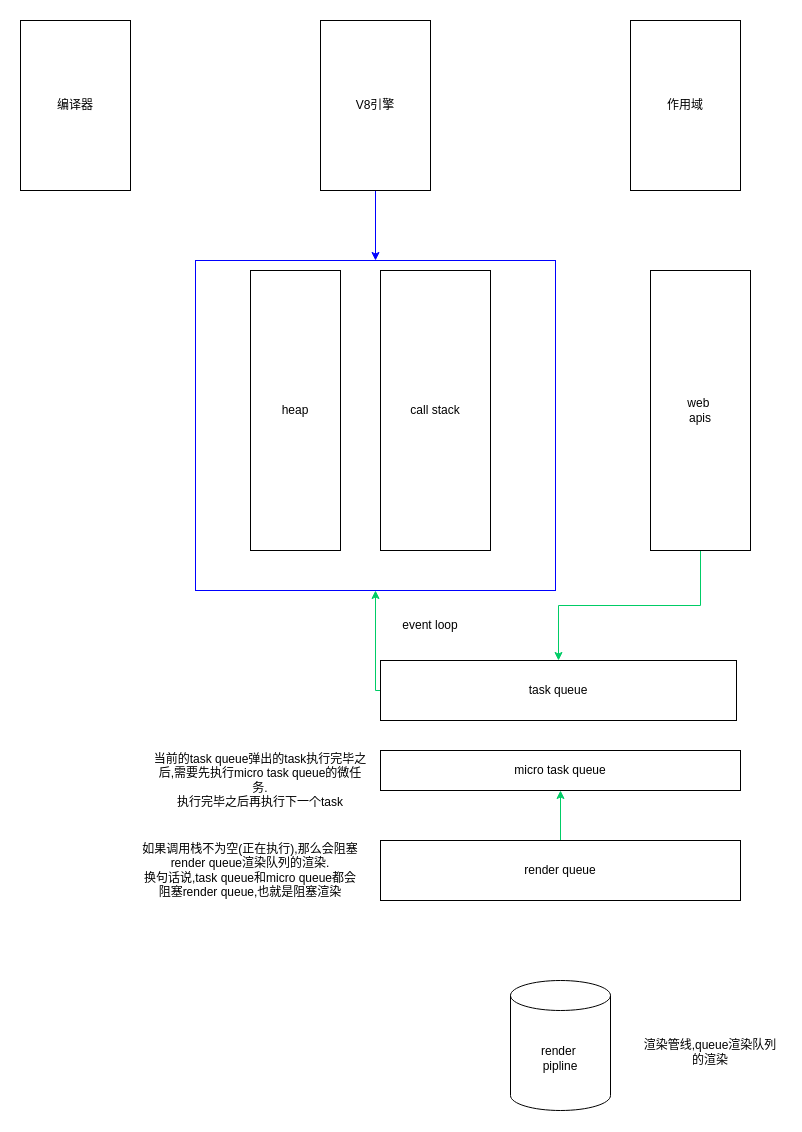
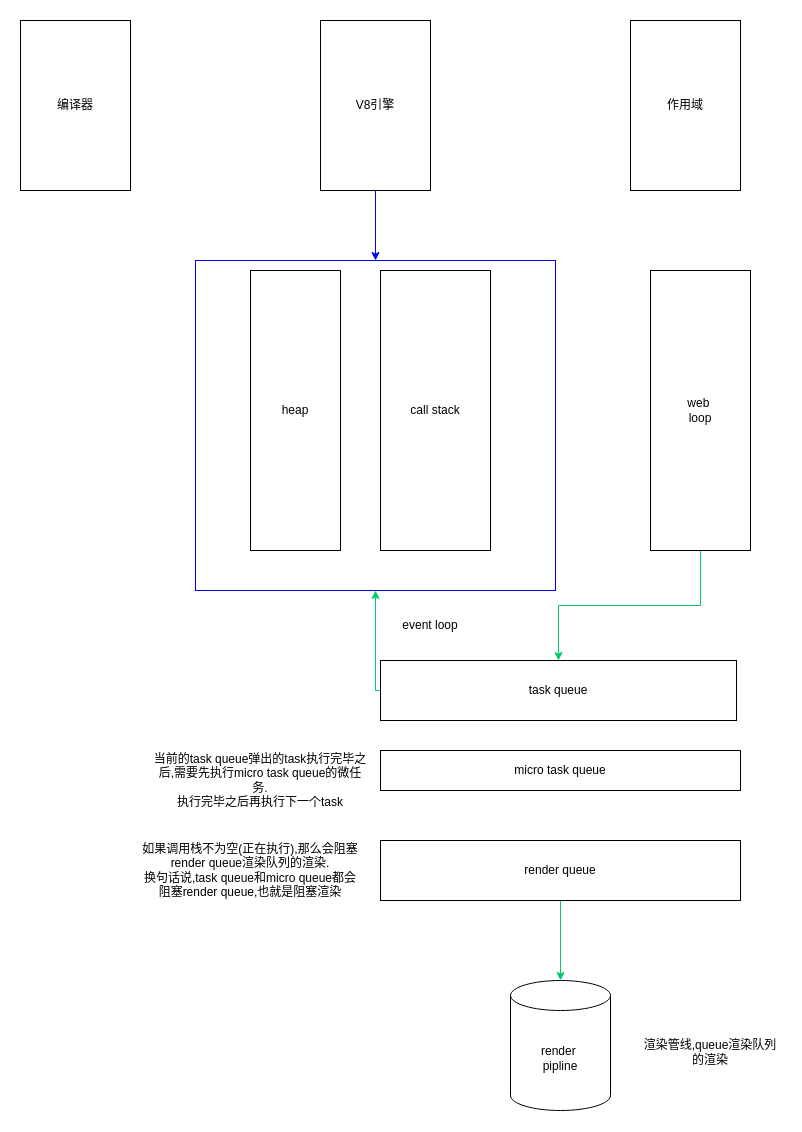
  <mxCell id="0" />
  <mxCell id="1" parent="0" />
  <mxCell id="2" value="编译器" style="rounded=0;whiteSpace=wrap;html=1;" vertex="1" parent="1"><mxGeometry x="20" y="20" width="110" height="170" as="geometry" /></mxCell>
  <mxCell id="3" style="edgeStyle=orthogonalEdgeStyle;rounded=0;orthogonalLoop=1;jettySize=auto;html=1;strokeColor=#0000FF;" edge="1" parent="1" source="4" target="13"><mxGeometry relative="1" as="geometry" /></mxCell>
  <mxCell id="4" value="V8引擎" style="rounded=0;whiteSpace=wrap;html=1;" vertex="1" parent="1"><mxGeometry x="320" y="20" width="110" height="170" as="geometry" /></mxCell>
  <mxCell id="5" value="作用域" style="rounded=0;whiteSpace=wrap;html=1;" vertex="1" parent="1"><mxGeometry x="630" y="20" width="110" height="170" as="geometry" /></mxCell>
  <mxCell id="6" value="call stack" style="rounded=0;whiteSpace=wrap;html=1;" vertex="1" parent="1"><mxGeometry x="380" y="270" width="110" height="280" as="geometry" /></mxCell>
  <mxCell id="7" style="edgeStyle=orthogonalEdgeStyle;rounded=0;orthogonalLoop=1;jettySize=auto;html=1;strokeColor=#00CC66;" edge="1" parent="1" source="8" target="10"><mxGeometry relative="1" as="geometry" /></mxCell>
- <mxCell id="8" value="web&amp;nbsp;&lt;br&gt;apis" style="rounded=0;whiteSpace=wrap;html=1;" vertex="1" parent="1"><mxGeometry x="650" y="270" width="100" height="280" as="geometry" /></mxCell>
+ <mxCell id="8" value="web&amp;nbsp;&lt;br&gt;loop" style="rounded=0;whiteSpace=wrap;html=1;" vertex="1" parent="1"><mxGeometry x="650" y="270" width="100" height="280" as="geometry" /></mxCell>
  <mxCell id="9" style="edgeStyle=orthogonalEdgeStyle;rounded=0;orthogonalLoop=1;jettySize=auto;html=1;strokeColor=#00CC66;" edge="1" parent="1" source="10" target="13"><mxGeometry relative="1" as="geometry"><Array as="points"><mxPoint x="375" y="690" /></Array></mxGeometry></mxCell>
  <mxCell id="10" value="task queue" style="rounded=0;whiteSpace=wrap;html=1;" vertex="1" parent="1"><mxGeometry x="380" y="660" width="356" height="60" as="geometry" /></mxCell>
  <mxCell id="11" value="event loop" style="text;html=1;strokeColor=none;fillColor=none;align=center;verticalAlign=middle;whiteSpace=wrap;rounded=0;" vertex="1" parent="1"><mxGeometry x="380" y="610" width="100" height="30" as="geometry" /></mxCell>
  <mxCell id="12" value="heap" style="rounded=0;whiteSpace=wrap;html=1;" vertex="1" parent="1"><mxGeometry x="250" y="270" width="90" height="280" as="geometry" /></mxCell>
  <mxCell id="13" value="" style="rounded=0;whiteSpace=wrap;html=1;fillColor=none;strokeColor=#0000FF;" vertex="1" parent="1"><mxGeometry x="195" y="260" width="360" height="330" as="geometry" /></mxCell>
- <mxCell id="14" style="edgeStyle=orthogonalEdgeStyle;rounded=0;orthogonalLoop=1;jettySize=auto;html=1;strokeColor=#00CC66;" edge="1" parent="1" source="15" target="17"><mxGeometry relative="1" as="geometry" /></mxCell>
+ <mxCell id="14" style="edgeStyle=orthogonalEdgeStyle;rounded=0;orthogonalLoop=1;jettySize=auto;html=1;strokeColor=#00CC66;" edge="1" parent="1" source="15" target="19"><mxGeometry relative="1" as="geometry" /></mxCell>
  <mxCell id="15" value="render queue" style="rounded=0;whiteSpace=wrap;html=1;fillColor=none;" vertex="1" parent="1"><mxGeometry x="380" y="840" width="360" height="60" as="geometry" /></mxCell>
  <mxCell id="16" value="如果调用栈不为空(正在执行),那么会阻塞render queue渲染队列的渲染.&lt;br&gt;换句话说,task queue和micro queue都会阻塞render queue,也就是阻塞渲染" style="text;html=1;strokeColor=none;fillColor=none;align=center;verticalAlign=middle;whiteSpace=wrap;rounded=0;" vertex="1" parent="1"><mxGeometry x="140" y="840" width="220" height="60" as="geometry" /></mxCell>
  <mxCell id="17" value="micro task queue" style="rounded=0;whiteSpace=wrap;html=1;strokeColor=#000000;fillColor=none;" vertex="1" parent="1"><mxGeometry x="380" y="750" width="360" height="40" as="geometry" /></mxCell>
  <mxCell id="18" value="当前的task queue弹出的task执行完毕之后,需要先执行micro task queue的微任务.&lt;br&gt;执行完毕之后再执行下一个task" style="text;html=1;strokeColor=none;fillColor=none;align=center;verticalAlign=middle;whiteSpace=wrap;rounded=0;" vertex="1" parent="1"><mxGeometry x="150" y="755" width="220" height="50" as="geometry" /></mxCell>
  <mxCell id="19" value="render&amp;nbsp;&lt;br&gt;pipline" style="shape=cylinder3;whiteSpace=wrap;html=1;boundedLbl=1;backgroundOutline=1;size=15;strokeColor=#000000;fillColor=none;" vertex="1" parent="1"><mxGeometry x="510" y="980" width="100" height="130" as="geometry" /></mxCell>
  <mxCell id="20" value="渲染管线,queue渲染队列的渲染" style="text;html=1;strokeColor=none;fillColor=none;align=center;verticalAlign=middle;whiteSpace=wrap;rounded=0;" vertex="1" parent="1"><mxGeometry x="640" y="1029" width="140" height="45" as="geometry" /></mxCell>
